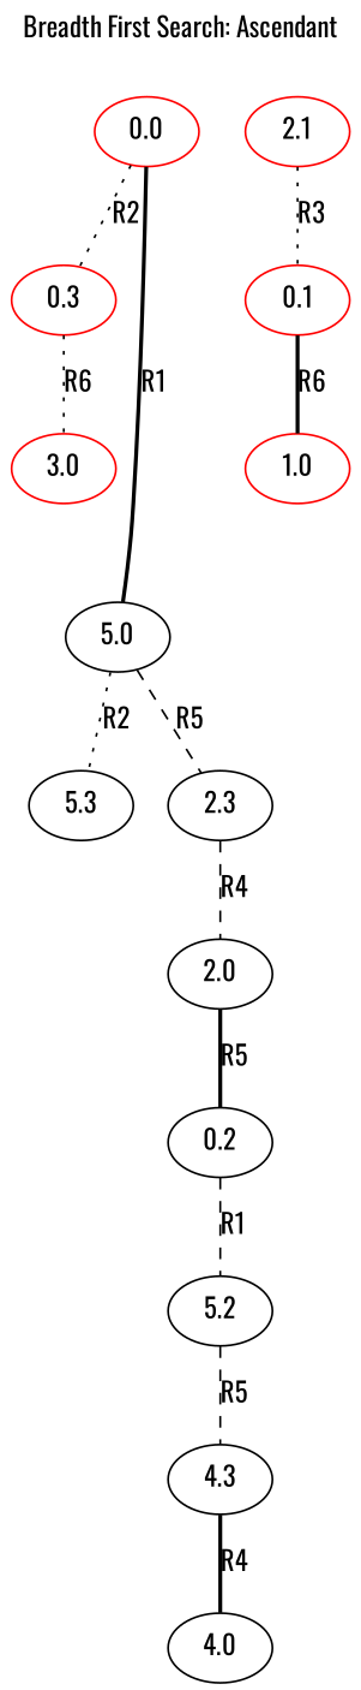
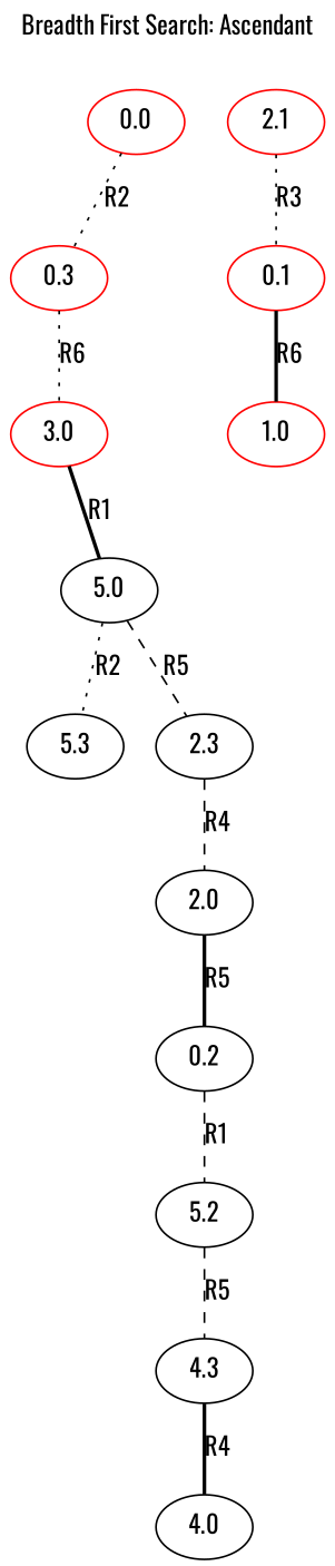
  strict graph {
    fontname=Oswald
    label="Breadth First Search: Ascendant"
    labelloc=t
    node [fontname=Oswald]
    edge [fontname=Oswald style=dotted]
    0.0 [color=red]
    0.3 [color=red]
    3.0 [color=red]
    n4 [color=red label=2.1]
    0.1 [color=red]
    1.0 [color=red]
    5.0
    5.3
    2.3
    2.0
    0.2
    5.2
    4.3
    4.0
    subgraph sub_1 {
      0.0
      0.3
      3.0
      n4
      0.1
      1.0
    }
    0.0 -- 0.3 [label=R2]
-   0.0 -- 5.0 [label=R1 style=bold]
+   3.0 -- 5.0 [label=R1 style=bold]
    0.3 -- 3.0 [label=R6]
    n4 -- 0.1 [label=R3]
    0.1 -- 1.0 [label=R6 style=bold]
    5.0 -- 5.3 [label=R2]
    5.0 -- 2.3 [label=R5 style=dashed]
    2.3 -- 2.0 [label=R4 style=dashed]
    2.0 -- 0.2 [label=R5 style=bold]
    0.2 -- 5.2 [label=R1 style=dashed]
    5.2 -- 4.3 [label=R5 style=dashed]
    4.3 -- 4.0 [label=R4 style=bold]
  }
